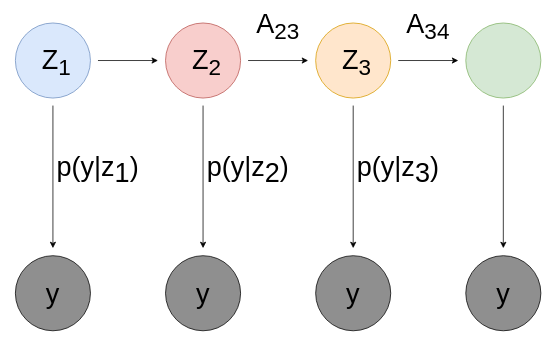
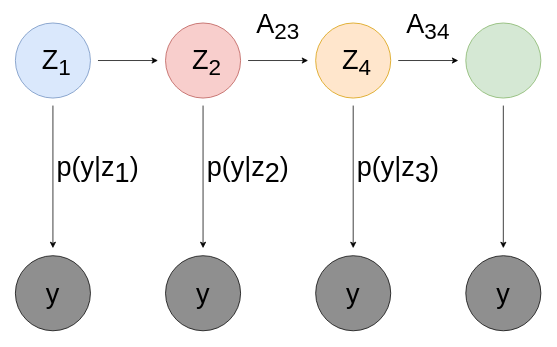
  <mxCell id="0" />
  <mxCell id="1" parent="0" />
  <mxCell id="2" value="" style="ellipse;whiteSpace=wrap;html=1;fillColor=#dae8fc;strokeColor=#6c8ebf;" vertex="1" parent="1"><mxGeometry x="20" y="30" width="100" height="100" as="geometry" /></mxCell>
  <mxCell id="3" value="" style="ellipse;whiteSpace=wrap;html=1;fillColor=#f8cecc;strokeColor=#b85450;" vertex="1" parent="1"><mxGeometry x="220" y="30" width="100" height="100" as="geometry" /></mxCell>
  <mxCell id="4" value="" style="ellipse;whiteSpace=wrap;html=1;fillColor=#ffe6cc;strokeColor=#d79b00;" vertex="1" parent="1"><mxGeometry x="420" y="30" width="100" height="100" as="geometry" /></mxCell>
  <mxCell id="5" value="" style="ellipse;whiteSpace=wrap;html=1;fillColor=#d5e8d4;strokeColor=#82b366;" vertex="1" parent="1"><mxGeometry x="620" y="30" width="100" height="100" as="geometry" /></mxCell>
  <mxCell id="6" value="" style="ellipse;whiteSpace=wrap;html=1;fillColor=#8F8F8F;" vertex="1" parent="1"><mxGeometry x="20" y="340" width="100" height="100" as="geometry" /></mxCell>
  <mxCell id="7" value="" style="ellipse;whiteSpace=wrap;html=1;fillColor=#8F8F8F;" vertex="1" parent="1"><mxGeometry x="220" y="340" width="100" height="100" as="geometry" /></mxCell>
  <mxCell id="8" value="" style="ellipse;whiteSpace=wrap;html=1;fillColor=#8F8F8F;" vertex="1" parent="1"><mxGeometry x="420" y="340" width="100" height="100" as="geometry" /></mxCell>
  <mxCell id="9" value="" style="ellipse;whiteSpace=wrap;html=1;fillColor=#8F8F8F;" vertex="1" parent="1"><mxGeometry x="620" y="340" width="100" height="100" as="geometry" /></mxCell>
  <mxCell id="10" value="" style="endArrow=classic;html=1;rounded=0;" edge="1" parent="1"><mxGeometry width="50" height="50" relative="1" as="geometry"><mxPoint x="130" y="80" as="sourcePoint" /><mxPoint x="210" y="80" as="targetPoint" /></mxGeometry></mxCell>
  <mxCell id="11" value="" style="endArrow=classic;html=1;rounded=0;" edge="1" parent="1"><mxGeometry width="50" height="50" relative="1" as="geometry"><mxPoint x="330" y="80" as="sourcePoint" /><mxPoint x="410" y="80" as="targetPoint" /></mxGeometry></mxCell>
  <mxCell id="12" value="" style="endArrow=classic;html=1;rounded=0;" edge="1" parent="1"><mxGeometry width="50" height="50" relative="1" as="geometry"><mxPoint x="530" y="80" as="sourcePoint" /><mxPoint x="610" y="80" as="targetPoint" /></mxGeometry></mxCell>
  <mxCell id="13" value="" style="endArrow=classic;html=1;rounded=0;" edge="1" parent="1"><mxGeometry width="50" height="50" relative="1" as="geometry"><mxPoint x="70" y="140" as="sourcePoint" /><mxPoint x="70" y="330" as="targetPoint" /></mxGeometry></mxCell>
  <mxCell id="14" value="" style="endArrow=classic;html=1;rounded=0;" edge="1" parent="1"><mxGeometry width="50" height="50" relative="1" as="geometry"><mxPoint x="270" y="140" as="sourcePoint" /><mxPoint x="270" y="330" as="targetPoint" /></mxGeometry></mxCell>
  <mxCell id="15" value="" style="endArrow=classic;html=1;rounded=0;" edge="1" parent="1"><mxGeometry width="50" height="50" relative="1" as="geometry"><mxPoint x="470" y="140" as="sourcePoint" /><mxPoint x="470" y="330" as="targetPoint" /></mxGeometry></mxCell>
  <mxCell id="16" value="" style="endArrow=classic;html=1;rounded=0;" edge="1" parent="1"><mxGeometry width="50" height="50" relative="1" as="geometry"><mxPoint x="670" y="140" as="sourcePoint" /><mxPoint x="670" y="330" as="targetPoint" /></mxGeometry></mxCell>
  <mxCell id="17" value="&lt;font style=&quot;font-size: 36px;&quot;&gt;&amp;nbsp;Z&lt;sub style=&quot;&quot;&gt;1&lt;/sub&gt;&lt;/font&gt;" style="text;strokeColor=none;align=center;fillColor=none;html=1;verticalAlign=middle;whiteSpace=wrap;rounded=0;" vertex="1" parent="1"><mxGeometry x="40" y="68" width="60" height="30" as="geometry" /></mxCell>
  <mxCell id="18" value="&lt;font style=&quot;font-size: 36px;&quot;&gt;&lt;font style=&quot;&quot;&gt;&amp;nbsp;Z&lt;/font&gt;&lt;font style=&quot;&quot;&gt;&lt;sub style=&quot;&quot;&gt;2&lt;/sub&gt;&lt;/font&gt;&lt;/font&gt;" style="text;strokeColor=none;align=center;fillColor=none;html=1;verticalAlign=middle;whiteSpace=wrap;rounded=0;" vertex="1" parent="1"><mxGeometry x="240" y="68" width="60" height="30" as="geometry" /></mxCell>
- <mxCell id="19" value="&lt;font style=&quot;font-size: 36px;&quot;&gt;&amp;nbsp;Z&lt;sub style=&quot;&quot;&gt;3&lt;/sub&gt;&lt;/font&gt;" style="text;strokeColor=none;align=center;fillColor=none;html=1;verticalAlign=middle;whiteSpace=wrap;rounded=0;" vertex="1" parent="1"><mxGeometry x="440" y="68" width="60" height="30" as="geometry" /></mxCell>
+ <mxCell id="19" value="&lt;font style=&quot;font-size: 36px;&quot;&gt;&amp;nbsp;Z&lt;sub style=&quot;&quot;&gt;4&lt;/sub&gt;&lt;/font&gt;" style="text;strokeColor=none;align=center;fillColor=none;html=1;verticalAlign=middle;whiteSpace=wrap;rounded=0;" vertex="1" parent="1"><mxGeometry x="440" y="68" width="60" height="30" as="geometry" /></mxCell>
  <mxCell id="20" value="&lt;font style=&quot;font-size: 36px;&quot;&gt;A&lt;sub style=&quot;&quot;&gt;23&lt;/sub&gt;&lt;/font&gt;" style="text;strokeColor=none;align=center;fillColor=none;html=1;verticalAlign=middle;whiteSpace=wrap;rounded=0;" vertex="1" parent="1"><mxGeometry x="340" y="20" width="60" height="30" as="geometry" /></mxCell>
  <mxCell id="21" value="&lt;font style=&quot;font-size: 36px;&quot;&gt;A&lt;sub style=&quot;&quot;&gt;34&lt;/sub&gt;&lt;/font&gt;" style="text;strokeColor=none;align=center;fillColor=none;html=1;verticalAlign=middle;whiteSpace=wrap;rounded=0;" vertex="1" parent="1"><mxGeometry x="540" y="20" width="60" height="30" as="geometry" /></mxCell>
  <mxCell id="22" value="&lt;font style=&quot;font-size: 36px;&quot;&gt;y&lt;/font&gt;" style="text;strokeColor=none;align=center;fillColor=none;html=1;verticalAlign=middle;whiteSpace=wrap;rounded=0;" vertex="1" parent="1"><mxGeometry x="40" y="375" width="60" height="30" as="geometry" /></mxCell>
  <mxCell id="23" value="&lt;font style=&quot;font-size: 36px;&quot;&gt;y&lt;/font&gt;" style="text;strokeColor=none;align=center;fillColor=none;html=1;verticalAlign=middle;whiteSpace=wrap;rounded=0;fontSize=36;" vertex="1" parent="1"><mxGeometry x="240" y="375" width="60" height="30" as="geometry" /></mxCell>
  <mxCell id="24" value="&lt;font style=&quot;font-size: 36px;&quot;&gt;y&lt;/font&gt;" style="text;strokeColor=none;align=center;fillColor=none;html=1;verticalAlign=middle;whiteSpace=wrap;rounded=0;fontSize=36;" vertex="1" parent="1"><mxGeometry x="640" y="375" width="60" height="30" as="geometry" /></mxCell>
  <mxCell id="25" value="&lt;font style=&quot;font-size: 36px;&quot;&gt;y&lt;/font&gt;" style="text;strokeColor=none;align=center;fillColor=none;html=1;verticalAlign=middle;whiteSpace=wrap;rounded=0;fontSize=36;" vertex="1" parent="1"><mxGeometry x="440" y="375" width="60" height="30" as="geometry" /></mxCell>
  <mxCell id="26" value="&lt;font style=&quot;font-size: 36px;&quot;&gt;p(y|z&lt;sub style=&quot;font-size: 36px;&quot;&gt;1&lt;/sub&gt;)&lt;/font&gt;" style="text;strokeColor=none;align=center;fillColor=none;html=1;verticalAlign=middle;whiteSpace=wrap;rounded=0;fontSize=36;" vertex="1" parent="1"><mxGeometry x="100" y="210" width="60" height="30" as="geometry" /></mxCell>
  <mxCell id="27" value="&lt;font style=&quot;font-size: 36px;&quot;&gt;p(y|z&lt;sub style=&quot;font-size: 36px;&quot;&gt;2&lt;/sub&gt;)&lt;/font&gt;" style="text;strokeColor=none;align=center;fillColor=none;html=1;verticalAlign=middle;whiteSpace=wrap;rounded=0;fontSize=36;" vertex="1" parent="1"><mxGeometry x="300" y="210" width="60" height="30" as="geometry" /></mxCell>
  <mxCell id="28" value="&lt;font style=&quot;font-size: 36px;&quot;&gt;p(y|z&lt;sub style=&quot;font-size: 36px;&quot;&gt;3&lt;/sub&gt;)&lt;/font&gt;" style="text;strokeColor=none;align=center;fillColor=none;html=1;verticalAlign=middle;whiteSpace=wrap;rounded=0;fontSize=36;" vertex="1" parent="1"><mxGeometry x="500" y="210" width="60" height="30" as="geometry" /></mxCell>
